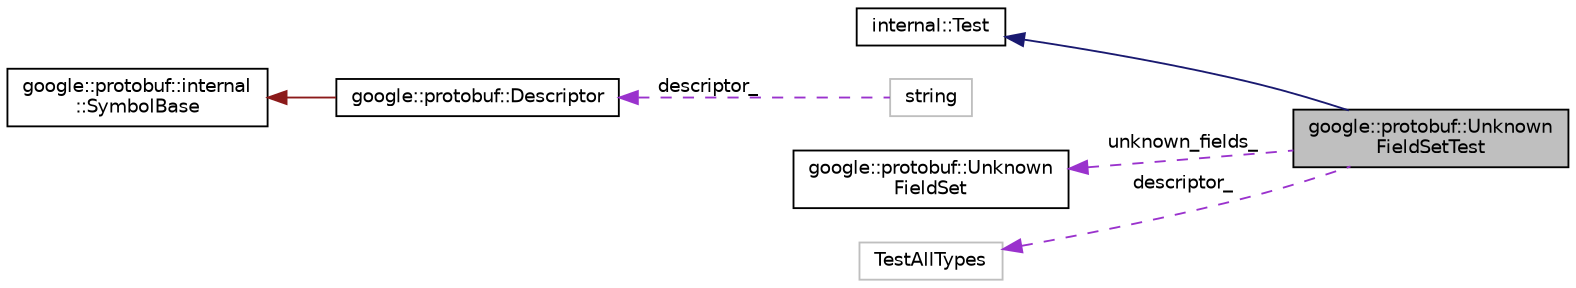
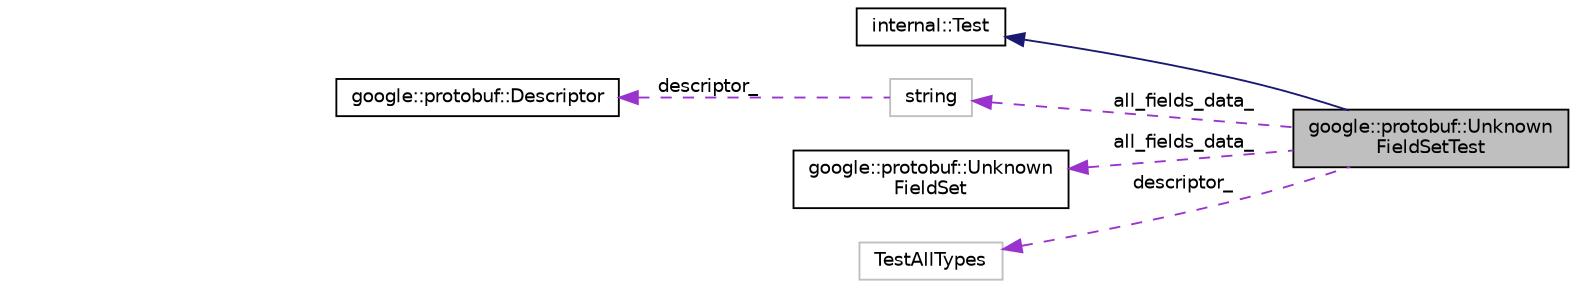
  digraph {
    rankdir=LR
    node [color=black fillcolor=white fontname=Helvetica fontsize=10 shape=record style=filled]
    edge [color=darkorchid3 dir=back fontname=Helvetica fontsize=10 labelfontname=Helvetica labelfontsize=10 style=dashed]
    n1 [fillcolor=grey75 fontcolor=black height=0.2 label="google::protobuf::Unknown\lFieldSetTest" width=0.4]
    n2 [height=0.2 label="internal::Test" width=0.4]
    n3 [height=0.2 label="google::protobuf::Descriptor" width=0.4]
    n4 [color=grey75 height=0.2 label=string width=0.4]
-   n5 [height=0.2 label="google::protobuf::internal\l::SymbolBase" width=0.4]
    n6 [height=0.2 label="google::protobuf::Unknown\lFieldSet" width=0.4]
    n7 [color=grey75 height=0.2 label=TestAllTypes width=0.4]
    n2 -> n1 [color=midnightblue style=solid]
    n3 -> n4 [label=" descriptor_"]
-   n5 -> n3 [color=firebrick4 style=solid]
-   n6 -> n1 [label=" unknown_fields_"]
+   n4 -> n1 [label=" all_fields_data_"]
+   n6 -> n1 [label=" all_fields_data_"]
    n7 -> n1 [label=" descriptor_"]
  }
